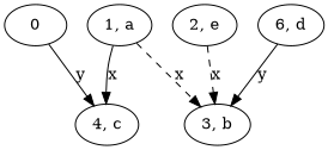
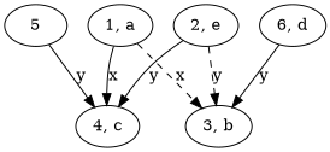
  digraph {
    "1, a"
    "3, b"
    "4, c"
    "2, e"
-   5 [label=0]
+   5
    "6, d"
    "1, a" -> "3, b" [label=x style=dashed]
    "1, a" -> "4, c" [label=x style=solid]
-   "2, e" -> "3, b" [label=x style=dashed]
+   "2, e" -> "3, b" [label=y style=dashed]
+   "2, e" -> "4, c" [label=y]
    5 -> "4, c" [label=y]
    "6, d" -> "3, b" [label=y]
  }
